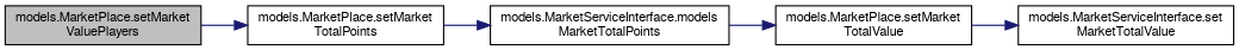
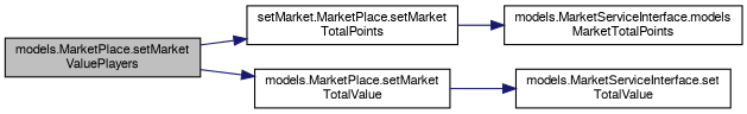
  digraph {
    rankdir=LR
    node [color=black fontname=FreeSans fontsize=10 shape=record]
    edge [color=midnightblue fontname=FreeSans fontsize=10 labelfontname=FreeSans labelfontsize=10 style=solid]
    n1 [fillcolor=grey75 fontcolor=black height=0.2 label="models.MarketPlace.setMarket\lValuePlayers" style=filled width=0.4]
-   n2 [height=0.2 label="models.MarketPlace.setMarket\lTotalPoints" width=0.4]
+   n2 [height=0.2 label="setMarket.MarketPlace.setMarket\lTotalPoints" width=0.4]
    n3 [height=0.2 label="models.MarketPlace.setMarket\lTotalValue" width=0.4]
    n4 [height=0.2 label="models.MarketServiceInterface.models\lMarketTotalPoints" width=0.4]
-   n5 [height=0.2 label="models.MarketServiceInterface.set\lMarketTotalValue" width=0.4]
+   n5 [height=0.2 label="models.MarketServiceInterface.set\lTotalValue" width=0.4]
    n1 -> n2
-   n4 -> n3
+   n1 -> n3
    n2 -> n4
    n3 -> n5
  }
